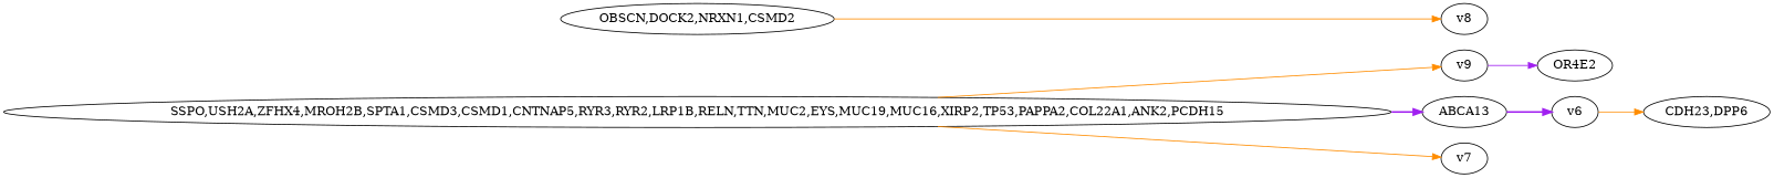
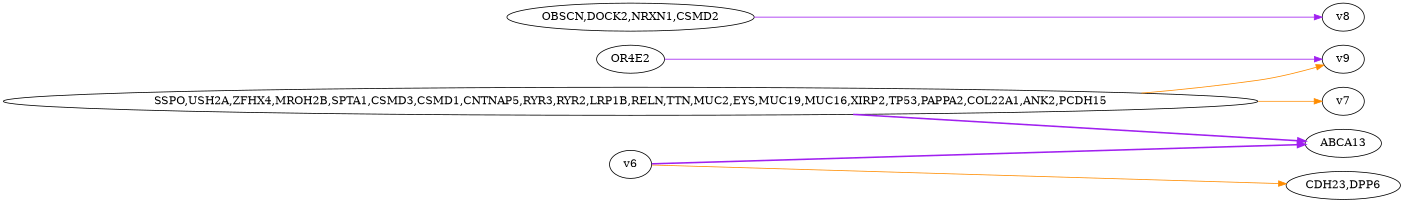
  digraph {
    rankdir=LR
    edge [color=darkorange style=solid]
    n1 [label=OR4E2]
    v9
    n3 [label="CDH23,DPP6"]
    v6
    n5 [label=ABCA13]
    n6 [label="OBSCN,DOCK2,NRXN1,CSMD2"]
    v8
    n8 [label="SSPO,USH2A,ZFHX4,MROH2B,SPTA1,CSMD3,CSMD1,CNTNAP5,RYR3,RYR2,LRP1B,RELN,TTN,MUC2,EYS,MUC19,MUC16,XIRP2,TP53,PAPPA2,COL22A1,ANK2,PCDH15"]
    v7
-   v9 -> n1 [color=purple]
+   n1 -> v9 [color=purple]
    v6 -> n3
-   n5 -> v6 [color=purple style=bold]
-   n6 -> v8
+   v6 -> n5 [color=purple style=bold]
+   n6 -> v8 [color=purple]
    n8 -> v9
    n8 -> n5 [color=purple style=bold]
    n8 -> v7
  }
